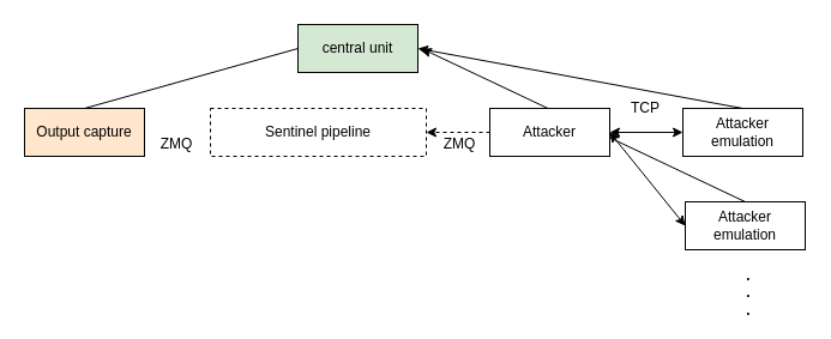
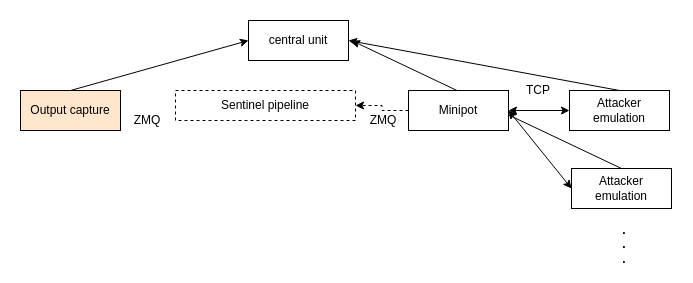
  <mxCell id="0" />
  <mxCell id="1" parent="0" />
- <mxCell id="2" value="central unit" style="rounded=0;whiteSpace=wrap;html=1;fillColor=#d5e8d4;" parent="1" vertex="1"><mxGeometry x="248" y="20" width="100" height="40" as="geometry" /></mxCell>
+ <mxCell id="2" value="central unit" style="rounded=0;whiteSpace=wrap;html=1;" parent="1" vertex="1"><mxGeometry x="248" y="20" width="100" height="40" as="geometry" /></mxCell>
  <mxCell id="3" style="edgeStyle=none;rounded=0;orthogonalLoop=1;jettySize=auto;html=1;exitX=0.5;exitY=0;exitDx=0;exitDy=0;entryX=1;entryY=0.5;entryDx=0;entryDy=0;" parent="1" source="4" target="2" edge="1"><mxGeometry relative="1" as="geometry" /></mxCell>
  <mxCell id="4" value="Attacker emulation" style="rounded=0;whiteSpace=wrap;html=1;" parent="1" vertex="1"><mxGeometry x="569" y="90" width="100" height="40" as="geometry" /></mxCell>
- <mxCell id="5" style="rounded=0;orthogonalLoop=1;jettySize=auto;html=1;exitX=0.5;exitY=0;exitDx=0;exitDy=0;entryX=0;entryY=0.5;entryDx=0;entryDy=0;endArrow=none;" parent="1" source="6" target="2" edge="1"><mxGeometry relative="1" as="geometry" /></mxCell>
+ <mxCell id="5" style="rounded=0;orthogonalLoop=1;jettySize=auto;html=1;exitX=0.5;exitY=0;exitDx=0;exitDy=0;entryX=0;entryY=0.5;entryDx=0;entryDy=0;" parent="1" source="6" target="2" edge="1"><mxGeometry relative="1" as="geometry" /></mxCell>
  <mxCell id="6" value="Output capture" style="rounded=0;whiteSpace=wrap;html=1;fillColor=#ffe6cc;" parent="1" vertex="1"><mxGeometry x="20" y="90" width="100" height="40" as="geometry" /></mxCell>
  <mxCell id="7" value="" style="endArrow=classic;startArrow=classic;html=1;entryX=0;entryY=0.5;entryDx=0;entryDy=0;exitX=1;exitY=0.5;exitDx=0;exitDy=0;" parent="1" source="15" target="4" edge="1"><mxGeometry width="50" height="50" relative="1" as="geometry"><mxPoint x="538" y="260" as="sourcePoint" /><mxPoint x="588" y="210" as="targetPoint" /></mxGeometry></mxCell>
  <mxCell id="8" value="ZMQ" style="text;html=1;strokeColor=none;fillColor=none;align=center;verticalAlign=middle;whiteSpace=wrap;rounded=0;" parent="1" vertex="1"><mxGeometry x="363" y="110" width="40" height="20" as="geometry" /></mxCell>
  <mxCell id="9" value="TCP" style="text;html=1;strokeColor=none;fillColor=none;align=center;verticalAlign=middle;whiteSpace=wrap;rounded=0;" parent="1" vertex="1"><mxGeometry x="518" y="80" width="40" height="20" as="geometry" /></mxCell>
  <mxCell id="10" style="edgeStyle=none;rounded=0;orthogonalLoop=1;jettySize=auto;html=1;exitX=0.5;exitY=0;exitDx=0;exitDy=0;" parent="1" source="11" edge="1"><mxGeometry relative="1" as="geometry"><mxPoint x="351" y="40" as="targetPoint" /></mxGeometry></mxCell>
  <mxCell id="11" value="Attacker emulation" style="rounded=0;whiteSpace=wrap;html=1;" parent="1" vertex="1"><mxGeometry x="571" y="168" width="100" height="40" as="geometry" /></mxCell>
  <mxCell id="12" value="" style="endArrow=classic;startArrow=classic;html=1;entryX=0;entryY=0.5;entryDx=0;entryDy=0;exitX=1;exitY=0.5;exitDx=0;exitDy=0;" parent="1" source="15" target="11" edge="1"><mxGeometry width="50" height="50" relative="1" as="geometry"><mxPoint x="518" y="120" as="sourcePoint" /><mxPoint x="588" y="120" as="targetPoint" /></mxGeometry></mxCell>
  <mxCell id="13" value="&lt;div&gt;.&lt;/div&gt;&lt;div&gt;.&lt;/div&gt;&lt;div&gt;.&lt;/div&gt;&lt;div&gt;&lt;br&gt;&lt;/div&gt;" style="text;html=1;strokeColor=none;fillColor=none;align=center;verticalAlign=middle;whiteSpace=wrap;rounded=0;fontStyle=1" parent="1" vertex="1"><mxGeometry x="604" y="241" width="40" height="20" as="geometry" /></mxCell>
  <mxCell id="14" style="edgeStyle=orthogonalEdgeStyle;rounded=0;orthogonalLoop=1;jettySize=auto;html=1;exitX=0;exitY=0.5;exitDx=0;exitDy=0;entryX=1;entryY=0.5;entryDx=0;entryDy=0;dashed=1;" edge="1" parent="1" source="15" target="16"><mxGeometry relative="1" as="geometry" /></mxCell>
- <mxCell id="15" value="Attacker" style="rounded=0;whiteSpace=wrap;html=1;" parent="1" vertex="1"><mxGeometry x="408" y="90" width="100" height="40" as="geometry" /></mxCell>
- <mxCell id="16" value="Sentinel pipeline" style="rounded=0;whiteSpace=wrap;html=1;dashed=1;" vertex="1" parent="1"><mxGeometry x="175" y="90" width="180" height="40" as="geometry" /></mxCell>
+ <mxCell id="15" value="Minipot" style="rounded=0;whiteSpace=wrap;html=1;" parent="1" vertex="1"><mxGeometry x="408" y="90" width="100" height="40" as="geometry" /></mxCell>
+ <mxCell id="16" value="Sentinel pipeline" style="rounded=0;whiteSpace=wrap;html=1;dashed=1;" vertex="1" parent="1"><mxGeometry x="175" y="90" width="180" height="30" as="geometry" /></mxCell>
  <mxCell id="17" value="ZMQ" style="text;html=1;strokeColor=none;fillColor=none;align=center;verticalAlign=middle;whiteSpace=wrap;rounded=0;" vertex="1" parent="1"><mxGeometry x="127" y="110" width="40" height="20" as="geometry" /></mxCell>
